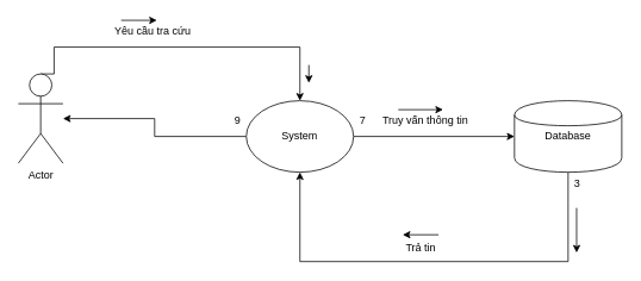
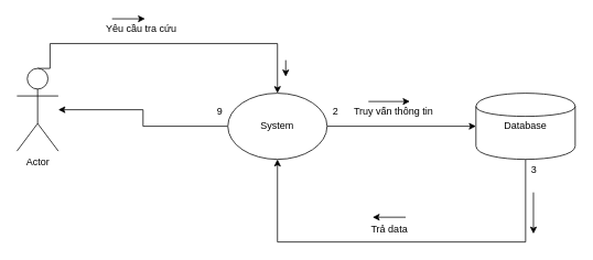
  <mxCell id="0" />
  <mxCell id="1" parent="0" />
  <mxCell id="2" style="edgeStyle=orthogonalEdgeStyle;rounded=0;orthogonalLoop=1;jettySize=auto;html=1;entryX=0.5;entryY=0;entryDx=0;entryDy=0;exitX=0.5;exitY=0;exitDx=0;exitDy=0;exitPerimeter=0;" edge="1" parent="1" source="3" target="6"><mxGeometry relative="1" as="geometry"><Array as="points"><mxPoint x="60" y="52" /><mxPoint x="335" y="52" /></Array></mxGeometry></mxCell>
  <mxCell id="3" value="Actor" style="shape=umlActor;verticalLabelPosition=bottom;verticalAlign=top;html=1;outlineConnect=0;" vertex="1" parent="1"><mxGeometry x="20" y="82" width="50" height="100" as="geometry" /></mxCell>
  <mxCell id="4" style="edgeStyle=orthogonalEdgeStyle;rounded=0;orthogonalLoop=1;jettySize=auto;html=1;" edge="1" parent="1" source="6" target="8"><mxGeometry relative="1" as="geometry" /></mxCell>
  <mxCell id="5" style="edgeStyle=orthogonalEdgeStyle;rounded=0;orthogonalLoop=1;jettySize=auto;html=1;" edge="1" parent="1" source="6" target="3"><mxGeometry relative="1" as="geometry" /></mxCell>
  <mxCell id="6" value="System" style="ellipse;whiteSpace=wrap;html=1;" vertex="1" parent="1"><mxGeometry x="275" y="112" width="120" height="80" as="geometry" /></mxCell>
  <mxCell id="7" style="edgeStyle=orthogonalEdgeStyle;rounded=0;orthogonalLoop=1;jettySize=auto;html=1;entryX=0.5;entryY=1;entryDx=0;entryDy=0;" edge="1" parent="1" source="8" target="6"><mxGeometry relative="1" as="geometry"><Array as="points"><mxPoint x="635" y="292" /><mxPoint x="335" y="292" /></Array></mxGeometry></mxCell>
  <mxCell id="8" value="Database" style="shape=cylinder;whiteSpace=wrap;html=1;" vertex="1" parent="1"><mxGeometry x="575" y="112" width="120" height="80" as="geometry" /></mxCell>
  <mxCell id="9" value="Yêu cầu tra cứu" style="text;html=1;align=center;verticalAlign=middle;resizable=0;points=[];autosize=1;strokeColor=none;fillColor=none;" vertex="1" parent="1"><mxGeometry x="115" y="20" width="110" height="30" as="geometry" /></mxCell>
  <mxCell id="10" value="" style="endArrow=classic;html=1;rounded=0;entryX=0.545;entryY=0.067;entryDx=0;entryDy=0;entryPerimeter=0;" edge="1" parent="1" target="9"><mxGeometry width="50" height="50" relative="1" as="geometry"><mxPoint x="135" y="22" as="sourcePoint" /><mxPoint x="185" y="-28" as="targetPoint" /></mxGeometry></mxCell>
- <mxCell id="11" value="7" style="text;html=1;align=center;verticalAlign=middle;resizable=0;points=[];autosize=1;strokeColor=none;fillColor=none;" vertex="1" parent="1"><mxGeometry x="390" y="120" width="30" height="30" as="geometry" /></mxCell>
+ <mxCell id="11" value="2" style="text;html=1;align=center;verticalAlign=middle;resizable=0;points=[];autosize=1;strokeColor=none;fillColor=none;" vertex="1" parent="1"><mxGeometry x="390" y="120" width="30" height="30" as="geometry" /></mxCell>
  <mxCell id="12" value="Truy vấn thông tin" style="text;html=1;align=center;verticalAlign=middle;resizable=0;points=[];autosize=1;strokeColor=none;fillColor=none;" vertex="1" parent="1"><mxGeometry x="415" y="120" width="120" height="30" as="geometry" /></mxCell>
  <mxCell id="13" value="" style="endArrow=classic;html=1;rounded=0;entryX=0.667;entryY=0.067;entryDx=0;entryDy=0;entryPerimeter=0;" edge="1" parent="1" target="12"><mxGeometry width="50" height="50" relative="1" as="geometry"><mxPoint x="445" y="122" as="sourcePoint" /><mxPoint x="495" y="72" as="targetPoint" /></mxGeometry></mxCell>
  <mxCell id="14" value="3" style="text;html=1;align=center;verticalAlign=middle;resizable=0;points=[];autosize=1;strokeColor=none;fillColor=none;" vertex="1" parent="1"><mxGeometry x="630" y="190" width="30" height="30" as="geometry" /></mxCell>
- <mxCell id="15" value="Trả tin" style="text;html=1;align=center;verticalAlign=middle;resizable=0;points=[];autosize=1;strokeColor=none;fillColor=none;" vertex="1" parent="1"><mxGeometry x="435" y="262" width="70" height="30" as="geometry" /></mxCell>
+ <mxCell id="15" value="Trả data" style="text;html=1;align=center;verticalAlign=middle;resizable=0;points=[];autosize=1;strokeColor=none;fillColor=none;" vertex="1" parent="1"><mxGeometry x="435" y="262" width="70" height="30" as="geometry" /></mxCell>
  <mxCell id="16" value="" style="endArrow=classic;html=1;rounded=0;" edge="1" parent="1"><mxGeometry width="50" height="50" relative="1" as="geometry"><mxPoint x="644.5" y="232" as="sourcePoint" /><mxPoint x="644.5" y="282" as="targetPoint" /></mxGeometry></mxCell>
  <mxCell id="17" value="" style="endArrow=classic;html=1;rounded=0;" edge="1" parent="1"><mxGeometry width="50" height="50" relative="1" as="geometry"><mxPoint x="490" y="262" as="sourcePoint" /><mxPoint x="450" y="262" as="targetPoint" /></mxGeometry></mxCell>
  <mxCell id="18" value="9" style="text;html=1;align=center;verticalAlign=middle;resizable=0;points=[];autosize=1;strokeColor=none;fillColor=none;" vertex="1" parent="1"><mxGeometry x="250" y="120" width="30" height="30" as="geometry" /></mxCell>
  <mxCell id="19" value="" style="endArrow=classic;html=1;rounded=0;" edge="1" parent="1"><mxGeometry width="50" height="50" relative="1" as="geometry"><mxPoint x="345" y="72" as="sourcePoint" /><mxPoint x="345" y="92" as="targetPoint" /></mxGeometry></mxCell>
